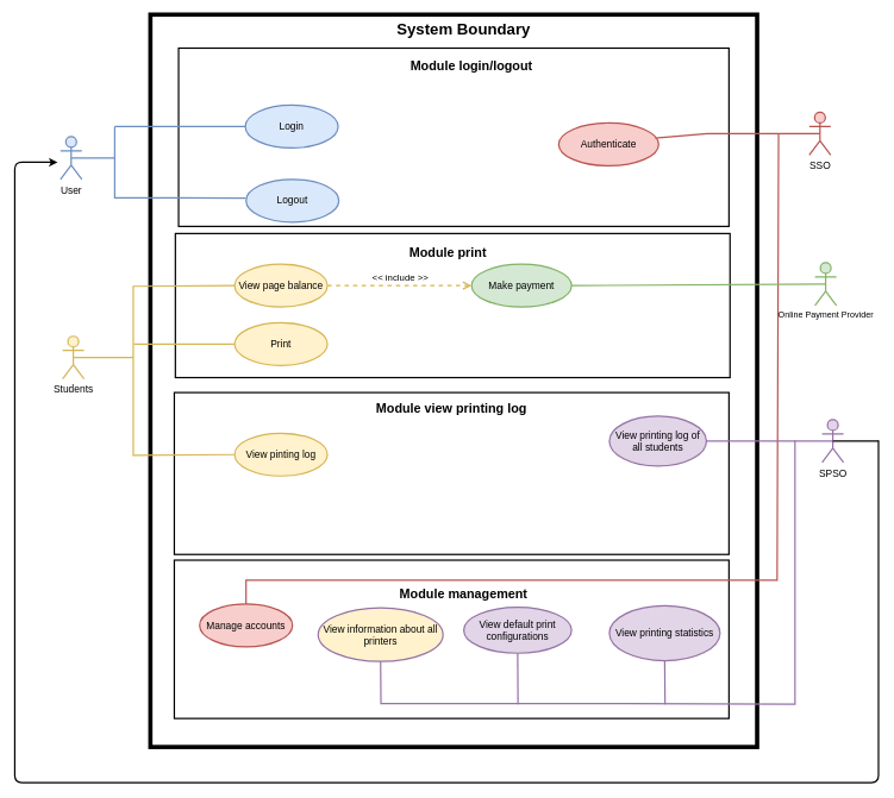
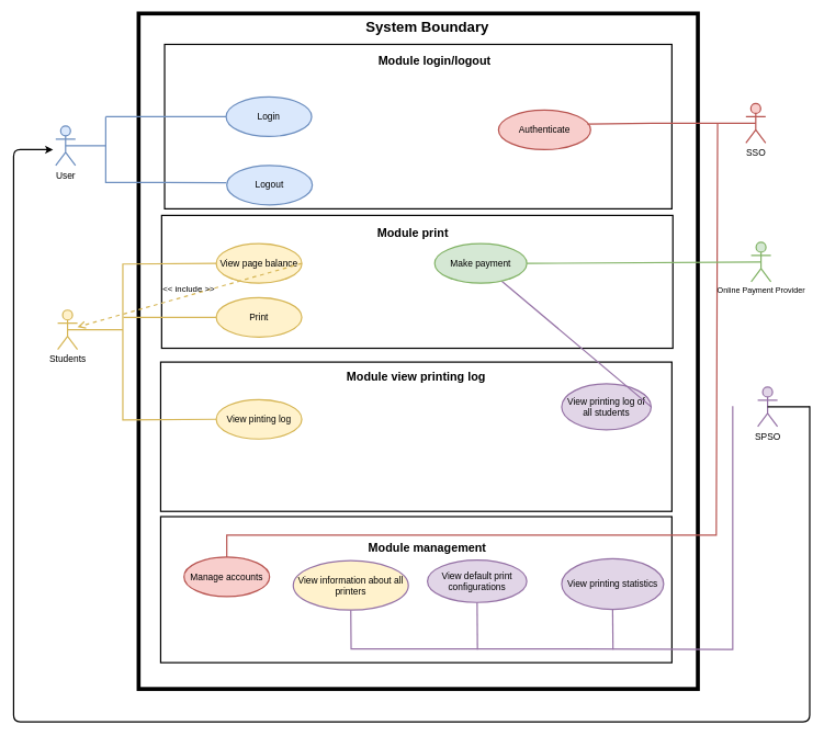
  <mxCell id="0" />
  <mxCell id="1" parent="0" />
  <mxCell id="2" value="" style="rounded=0;whiteSpace=wrap;html=1;fillColor=none;strokeWidth=2;labelBackgroundColor=none;movable=1;resizable=1;rotatable=1;deletable=1;editable=1;locked=0;connectable=1;" vertex="1" parent="1"><mxGeometry x="243.5" y="785" width="777" height="222" as="geometry" /></mxCell>
  <mxCell id="3" value="" style="html=1;points=[[0,0,0,0,5],[0,1,0,0,-5],[1,0,0,0,5],[1,1,0,0,-5]];perimeter=orthogonalPerimeter;outlineConnect=0;targetShapes=umlLifeline;portConstraint=eastwest;newEdgeStyle={&quot;curved&quot;:0,&quot;rounded&quot;:0};labelBackgroundColor=none;fillColor=none;strokeWidth=6;movable=1;resizable=1;rotatable=1;deletable=1;editable=1;locked=0;connectable=1;" vertex="1" parent="1"><mxGeometry x="210" y="20" width="850" height="1027" as="geometry" /></mxCell>
  <mxCell id="4" value="" style="rounded=0;whiteSpace=wrap;html=1;fillColor=none;strokeWidth=2;labelBackgroundColor=none;movable=1;resizable=1;rotatable=1;deletable=1;editable=1;locked=0;connectable=1;" vertex="1" parent="1"><mxGeometry x="243.5" y="550" width="777" height="227" as="geometry" /></mxCell>
  <mxCell id="5" value="" style="rounded=0;whiteSpace=wrap;html=1;fillColor=none;strokeWidth=2;labelBackgroundColor=none;movable=1;resizable=1;rotatable=1;deletable=1;editable=1;locked=0;connectable=1;" vertex="1" parent="1"><mxGeometry x="245" y="327" width="777" height="202" as="geometry" /></mxCell>
  <mxCell id="6" value="" style="rounded=0;whiteSpace=wrap;html=1;strokeWidth=2;labelBackgroundColor=none;movable=1;resizable=1;rotatable=1;deletable=1;editable=1;locked=0;connectable=1;fillColor=none;" vertex="1" parent="1"><mxGeometry x="249.5" y="67" width="771" height="250" as="geometry" /></mxCell>
  <mxCell id="7" value="SSO" style="shape=umlActor;verticalLabelPosition=bottom;verticalAlign=top;html=1;outlineConnect=0;fontSize=14;strokeWidth=2;labelBackgroundColor=none;fillColor=#f8cecc;strokeColor=#b85450;movable=1;resizable=1;rotatable=1;deletable=1;editable=1;locked=0;connectable=1;" vertex="1" parent="1"><mxGeometry x="1133" y="157" width="30" height="60" as="geometry" /></mxCell>
  <mxCell id="8" value="" style="endArrow=none;html=1;rounded=0;strokeWidth=2;labelBackgroundColor=none;fontColor=default;movable=1;resizable=1;rotatable=1;deletable=1;editable=1;locked=0;connectable=1;" edge="1" parent="1"><mxGeometry width="50" height="50" relative="1" as="geometry"><mxPoint x="1198" y="230.5" as="sourcePoint" /><mxPoint x="1198" y="230.5" as="targetPoint" /></mxGeometry></mxCell>
  <mxCell id="9" value="Login" style="ellipse;whiteSpace=wrap;html=1;fillColor=#dae8fc;fontSize=14;strokeWidth=2;labelBackgroundColor=none;strokeColor=#6c8ebf;movable=1;resizable=1;rotatable=1;deletable=1;editable=1;locked=0;connectable=1;" vertex="1" parent="1"><mxGeometry x="343" y="147" width="130" height="60" as="geometry" /></mxCell>
  <mxCell id="10" value="Print" style="ellipse;whiteSpace=wrap;html=1;fillColor=#fff2cc;fontSize=14;strokeWidth=2;labelBackgroundColor=none;strokeColor=#d6b656;movable=1;resizable=1;rotatable=1;deletable=1;editable=1;locked=0;connectable=1;" vertex="1" parent="1"><mxGeometry x="328" y="452" width="130" height="60" as="geometry" /></mxCell>
  <mxCell id="11" value="View page balance" style="ellipse;whiteSpace=wrap;html=1;fontSize=14;strokeWidth=2;labelBackgroundColor=none;fillColor=#fff2cc;strokeColor=#d6b656;movable=1;resizable=1;rotatable=1;deletable=1;editable=1;locked=0;connectable=1;" vertex="1" parent="1"><mxGeometry x="328" y="370" width="130" height="60" as="geometry" /></mxCell>
  <mxCell id="12" value="Manage accounts" style="ellipse;whiteSpace=wrap;html=1;fontSize=14;strokeWidth=2;labelBackgroundColor=none;fillColor=#f8cecc;strokeColor=#b85450;movable=1;resizable=1;rotatable=1;deletable=1;editable=1;locked=0;connectable=1;" vertex="1" parent="1"><mxGeometry x="279" y="846.5" width="130" height="60" as="geometry" /></mxCell>
  <mxCell id="13" value="View default print configurations" style="ellipse;whiteSpace=wrap;html=1;fontSize=14;strokeWidth=2;labelBackgroundColor=none;fillColor=#e1d5e7;strokeColor=#9673a6;movable=1;resizable=1;rotatable=1;deletable=1;editable=1;locked=0;connectable=1;" vertex="1" parent="1"><mxGeometry x="649" y="851" width="151" height="64.5" as="geometry" /></mxCell>
  <mxCell id="14" value="View printing log of all students" style="ellipse;whiteSpace=wrap;html=1;fontSize=14;strokeWidth=2;labelBackgroundColor=none;fillColor=#e1d5e7;strokeColor=#9673a6;movable=1;resizable=1;rotatable=1;deletable=1;editable=1;locked=0;connectable=1;" vertex="1" parent="1"><mxGeometry x="853" y="583.13" width="136" height="69.75" as="geometry" /></mxCell>
  <mxCell id="15" value="View printing statistics" style="ellipse;whiteSpace=wrap;html=1;fontSize=14;strokeWidth=2;labelBackgroundColor=none;fillColor=#e1d5e7;strokeColor=#9673a6;movable=1;resizable=1;rotatable=1;deletable=1;editable=1;locked=0;connectable=1;" vertex="1" parent="1"><mxGeometry x="853" y="849" width="155" height="77" as="geometry" /></mxCell>
  <mxCell id="16" style="edgeStyle=orthogonalEdgeStyle;rounded=0;orthogonalLoop=1;jettySize=auto;html=1;exitX=0.5;exitY=1;exitDx=0;exitDy=0;strokeWidth=2;labelBackgroundColor=none;fontColor=default;movable=1;resizable=1;rotatable=1;deletable=1;editable=1;locked=0;connectable=1;" edge="1" parent="1"><mxGeometry relative="1" as="geometry"><mxPoint x="473" y="470.5" as="sourcePoint" /><mxPoint x="473" y="470.5" as="targetPoint" /></mxGeometry></mxCell>
  <mxCell id="17" value="View pinting log" style="ellipse;whiteSpace=wrap;html=1;fontSize=14;strokeWidth=2;labelBackgroundColor=none;fillColor=#fff2cc;strokeColor=#d6b656;movable=1;resizable=1;rotatable=1;deletable=1;editable=1;locked=0;connectable=1;" vertex="1" parent="1"><mxGeometry x="328" y="607" width="130" height="60" as="geometry" /></mxCell>
  <mxCell id="18" value="" style="endArrow=none;html=1;rounded=0;strokeWidth=2;labelBackgroundColor=none;fontColor=default;fillColor=#dae8fc;strokeColor=#6c8ebf;movable=1;resizable=1;rotatable=1;deletable=1;editable=1;locked=0;connectable=1;" edge="1" parent="1" target="9"><mxGeometry width="50" height="50" relative="1" as="geometry"><mxPoint x="160" y="177" as="sourcePoint" /><mxPoint x="319" y="174" as="targetPoint" /></mxGeometry></mxCell>
  <mxCell id="19" value="" style="endArrow=none;html=1;rounded=0;entryX=0;entryY=0.5;entryDx=0;entryDy=0;strokeWidth=2;labelBackgroundColor=none;fontColor=default;fillColor=#fff2cc;strokeColor=#d6b656;movable=1;resizable=1;rotatable=1;deletable=1;editable=1;locked=0;connectable=1;" edge="1" parent="1" target="10"><mxGeometry width="50" height="50" relative="1" as="geometry"><mxPoint x="187" y="482" as="sourcePoint" /><mxPoint x="208" y="450.5" as="targetPoint" /></mxGeometry></mxCell>
  <mxCell id="20" value="" style="endArrow=none;html=1;rounded=0;entryX=0;entryY=0.5;entryDx=0;entryDy=0;strokeWidth=2;labelBackgroundColor=none;fontColor=default;exitX=0;exitY=0.5;exitDx=0;exitDy=0;fillColor=#fff2cc;strokeColor=#d6b656;movable=1;resizable=1;rotatable=1;deletable=1;editable=1;locked=0;connectable=1;" edge="1" parent="1" source="11" target="17"><mxGeometry width="50" height="50" relative="1" as="geometry"><mxPoint x="184" y="370" as="sourcePoint" /><mxPoint x="208" y="450.5" as="targetPoint" /><Array as="points"><mxPoint x="186" y="401" /><mxPoint x="186" y="638" /></Array></mxGeometry></mxCell>
  <mxCell id="21" value="" style="endArrow=none;html=1;rounded=0;exitX=0.5;exitY=0;exitDx=0;exitDy=0;strokeWidth=2;labelBackgroundColor=none;fontColor=default;fillColor=#f8cecc;strokeColor=#b85450;movable=1;resizable=1;rotatable=1;deletable=1;editable=1;locked=0;connectable=1;" edge="1" parent="1" source="12"><mxGeometry width="50" height="50" relative="1" as="geometry"><mxPoint x="1028" y="280.5" as="sourcePoint" /><mxPoint x="1090" y="187" as="targetPoint" /><Array as="points"><mxPoint x="344" y="813" /><mxPoint x="1088" y="813" /></Array></mxGeometry></mxCell>
  <mxCell id="22" value="" style="endArrow=none;html=1;rounded=0;strokeWidth=2;labelBackgroundColor=none;fontColor=default;exitX=0.5;exitY=1;exitDx=0;exitDy=0;fillColor=#e1d5e7;strokeColor=#9673a6;movable=1;resizable=1;rotatable=1;deletable=1;editable=1;locked=0;connectable=1;" edge="1" parent="1" source="13"><mxGeometry width="50" height="50" relative="1" as="geometry"><mxPoint x="1028" y="550.5" as="sourcePoint" /><mxPoint x="725" y="987" as="targetPoint" /></mxGeometry></mxCell>
- <mxCell id="23" value="" style="endArrow=none;html=1;rounded=0;exitX=1;exitY=0.5;exitDx=0;exitDy=0;strokeWidth=2;labelBackgroundColor=none;fontColor=default;entryX=0.5;entryY=0.5;entryDx=0;entryDy=0;entryPerimeter=0;fillColor=#e1d5e7;strokeColor=#9673a6;movable=1;resizable=1;rotatable=1;deletable=1;editable=1;locked=0;connectable=1;" edge="1" parent="1" source="14" target="38"><mxGeometry width="50" height="50" relative="1" as="geometry"><mxPoint x="840" y="685.75" as="sourcePoint" /><mxPoint x="1111" y="642" as="targetPoint" /></mxGeometry></mxCell>
+ <mxCell id="23" value="" style="endArrow=none;html=1;rounded=0;exitX=1;exitY=0.5;exitDx=0;exitDy=0;strokeWidth=2;labelBackgroundColor=none;fontColor=default;fillColor=#e1d5e7;strokeColor=#9673a6;movable=1;resizable=1;rotatable=1;deletable=1;editable=1;locked=0;connectable=1;" edge="1" parent="1" source="14" target="25"><mxGeometry width="50" height="50" relative="1" as="geometry"><mxPoint x="840" y="685.75" as="sourcePoint" /><mxPoint x="1111" y="642" as="targetPoint" /></mxGeometry></mxCell>
  <mxCell id="24" value="" style="endArrow=none;html=1;rounded=0;exitX=0.5;exitY=1;exitDx=0;exitDy=0;strokeWidth=2;labelBackgroundColor=none;fontColor=default;fillColor=#e1d5e7;strokeColor=#9673a6;movable=1;resizable=1;rotatable=1;deletable=1;editable=1;locked=0;connectable=1;" edge="1" parent="1" source="15"><mxGeometry width="50" height="50" relative="1" as="geometry"><mxPoint x="1028" y="550.5" as="sourcePoint" /><mxPoint x="931" y="987" as="targetPoint" /></mxGeometry></mxCell>
  <mxCell id="25" value="Make payment" style="ellipse;whiteSpace=wrap;html=1;fontSize=14;strokeWidth=2;labelBackgroundColor=none;fillColor=#d5e8d4;strokeColor=#82b366;movable=1;resizable=1;rotatable=1;deletable=1;editable=1;locked=0;connectable=1;" vertex="1" parent="1"><mxGeometry x="660" y="370" width="140" height="60" as="geometry" /></mxCell>
  <mxCell id="26" value="View information about all printers" style="ellipse;whiteSpace=wrap;html=1;fontSize=14;strokeWidth=2;labelBackgroundColor=none;fillColor=#fff2cc;strokeColor=#9673a6;movable=1;resizable=1;rotatable=1;deletable=1;editable=1;locked=0;connectable=1;" vertex="1" parent="1"><mxGeometry x="445" y="852" width="175" height="75" as="geometry" /></mxCell>
  <mxCell id="27" value="" style="endArrow=none;html=1;rounded=0;strokeWidth=2;labelBackgroundColor=none;fontColor=default;entryX=0.5;entryY=1;entryDx=0;entryDy=0;fillColor=#e1d5e7;strokeColor=#9673a6;movable=1;resizable=1;rotatable=1;deletable=1;editable=1;locked=0;connectable=1;" edge="1" parent="1" target="26"><mxGeometry width="50" height="50" relative="1" as="geometry"><mxPoint x="1113" y="617" as="sourcePoint" /><mxPoint x="529" y="926" as="targetPoint" /><Array as="points"><mxPoint x="1113" y="987" /><mxPoint x="877" y="986" /><mxPoint x="533" y="986" /></Array></mxGeometry></mxCell>
  <mxCell id="28" value="Logout" style="ellipse;whiteSpace=wrap;html=1;fillColor=#dae8fc;fontSize=14;strokeWidth=2;labelBackgroundColor=none;strokeColor=#6c8ebf;movable=1;resizable=1;rotatable=1;deletable=1;editable=1;locked=0;connectable=1;" vertex="1" parent="1"><mxGeometry x="344" y="251" width="130" height="60" as="geometry" /></mxCell>
  <mxCell id="29" value="" style="endArrow=none;html=1;rounded=0;entryX=-0.004;entryY=0.439;entryDx=0;entryDy=0;strokeWidth=2;labelBackgroundColor=none;fontColor=default;fillColor=#dae8fc;strokeColor=#6c8ebf;movable=1;resizable=1;rotatable=1;deletable=1;editable=1;locked=0;connectable=1;entryPerimeter=0;" edge="1" parent="1" target="28"><mxGeometry width="50" height="50" relative="1" as="geometry"><mxPoint x="160" y="177" as="sourcePoint" /><mxPoint x="208" y="230.5" as="targetPoint" /><Array as="points"><mxPoint x="160" y="227" /><mxPoint x="160" y="277" /><mxPoint x="250" y="277" /></Array></mxGeometry></mxCell>
  <mxCell id="30" value="Online Payment Provider" style="shape=umlActor;verticalLabelPosition=bottom;verticalAlign=top;html=1;outlineConnect=0;strokeWidth=2;labelBackgroundColor=none;fillColor=#d5e8d4;strokeColor=#82b366;movable=1;resizable=1;rotatable=1;deletable=1;editable=1;locked=0;connectable=1;" vertex="1" parent="1"><mxGeometry x="1141" y="368" width="30" height="60" as="geometry" /></mxCell>
  <mxCell id="31" value="" style="endArrow=none;html=1;rounded=0;exitX=1;exitY=0.5;exitDx=0;exitDy=0;strokeWidth=2;labelBackgroundColor=none;fontColor=default;entryX=0.5;entryY=0.5;entryDx=0;entryDy=0;entryPerimeter=0;fillColor=#d5e8d4;strokeColor=#82b366;movable=1;resizable=1;rotatable=1;deletable=1;editable=1;locked=0;connectable=1;" edge="1" parent="1" source="25" target="30"><mxGeometry width="50" height="50" relative="1" as="geometry"><mxPoint x="667" y="730.5" as="sourcePoint" /><mxPoint x="632" y="704.5" as="targetPoint" /></mxGeometry></mxCell>
  <mxCell id="32" value="Students" style="shape=umlActor;verticalLabelPosition=bottom;verticalAlign=top;html=1;outlineConnect=0;fontSize=14;strokeWidth=2;labelBackgroundColor=none;fillColor=#fff2cc;strokeColor=#d6b656;movable=1;resizable=1;rotatable=1;deletable=1;editable=1;locked=0;connectable=1;" vertex="1" parent="1"><mxGeometry x="87" y="471" width="30" height="60" as="geometry" /></mxCell>
  <mxCell id="33" value="User" style="shape=umlActor;verticalLabelPosition=bottom;verticalAlign=top;html=1;outlineConnect=0;fontSize=14;strokeWidth=2;labelBackgroundColor=none;fillColor=#dae8fc;strokeColor=#6c8ebf;movable=1;resizable=1;rotatable=1;deletable=1;editable=1;locked=0;connectable=1;" vertex="1" parent="1"><mxGeometry x="84" y="191" width="30" height="60" as="geometry" /></mxCell>
  <mxCell id="34" value="&lt;font style=&quot;font-size: 22px;&quot;&gt;&lt;b&gt;System Boundary&lt;/b&gt;&lt;/font&gt;" style="text;html=1;strokeColor=none;fillColor=none;align=center;verticalAlign=middle;whiteSpace=wrap;rounded=0;strokeWidth=2;labelBackgroundColor=none;movable=1;resizable=1;rotatable=1;deletable=1;editable=1;locked=0;connectable=1;" vertex="1" parent="1"><mxGeometry x="531" y="26" width="236" height="30" as="geometry" /></mxCell>
  <mxCell id="35" value="&lt;font style=&quot;font-size: 18px;&quot;&gt;&lt;b&gt;Module login/logout&lt;/b&gt;&lt;/font&gt;" style="text;html=1;strokeColor=none;fillColor=none;align=center;verticalAlign=middle;whiteSpace=wrap;rounded=0;strokeWidth=2;labelBackgroundColor=none;movable=1;resizable=1;rotatable=1;deletable=1;editable=1;locked=0;connectable=1;" vertex="1" parent="1"><mxGeometry x="520" y="77" width="280" height="30" as="geometry" /></mxCell>
  <mxCell id="36" value="" style="endArrow=none;html=1;rounded=0;entryX=0.5;entryY=0.5;entryDx=0;entryDy=0;entryPerimeter=0;strokeWidth=2;labelBackgroundColor=none;fontColor=default;fillColor=#fff2cc;strokeColor=#d6b656;movable=1;resizable=1;rotatable=1;deletable=1;editable=1;locked=0;connectable=1;" edge="1" parent="1" target="32"><mxGeometry width="50" height="50" relative="1" as="geometry"><mxPoint x="186" y="501" as="sourcePoint" /><mxPoint x="305" y="516" as="targetPoint" /></mxGeometry></mxCell>
  <mxCell id="37" value="" style="endArrow=classic;html=1;rounded=1;jumpStyle=sharp;strokeWidth=2;labelBackgroundColor=none;fontColor=default;movable=1;resizable=1;rotatable=1;deletable=1;editable=1;locked=0;connectable=1;" edge="1" parent="1"><mxGeometry width="50" height="50" relative="1" as="geometry"><mxPoint x="1230" y="617" as="sourcePoint" /><mxPoint x="80" y="227" as="targetPoint" /><Array as="points"><mxPoint x="1230" y="1097" /><mxPoint x="620" y="1097" /><mxPoint x="20" y="1097" /><mxPoint x="20" y="657" /><mxPoint x="20" y="227" /></Array></mxGeometry></mxCell>
  <mxCell id="38" value="SPSO" style="shape=umlActor;verticalLabelPosition=bottom;verticalAlign=top;html=1;outlineConnect=0;fontSize=14;strokeWidth=2;labelBackgroundColor=none;fillColor=#e1d5e7;strokeColor=#9673a6;movable=1;resizable=1;rotatable=1;deletable=1;editable=1;locked=0;connectable=1;" vertex="1" parent="1"><mxGeometry x="1151" y="588" width="30" height="60" as="geometry" /></mxCell>
  <mxCell id="39" value="&lt;font style=&quot;font-size: 18px;&quot;&gt;&lt;b&gt;Module print&lt;/b&gt;&lt;/font&gt;" style="text;html=1;strokeColor=none;fillColor=none;align=center;verticalAlign=middle;whiteSpace=wrap;rounded=0;strokeWidth=2;labelBackgroundColor=none;movable=1;resizable=1;rotatable=1;deletable=1;editable=1;locked=0;connectable=1;" vertex="1" parent="1"><mxGeometry x="487" y="340" width="280" height="30" as="geometry" /></mxCell>
  <mxCell id="40" value="" style="endArrow=none;html=1;rounded=0;exitX=0.5;exitY=0.5;exitDx=0;exitDy=0;exitPerimeter=0;strokeWidth=2;labelBackgroundColor=none;fontColor=default;fillColor=#dae8fc;strokeColor=#6c8ebf;movable=1;resizable=1;rotatable=1;deletable=1;editable=1;locked=0;connectable=1;" edge="1" parent="1" source="33"><mxGeometry width="50" height="50" relative="1" as="geometry"><mxPoint x="178" y="258" as="sourcePoint" /><mxPoint x="160" y="221" as="targetPoint" /></mxGeometry></mxCell>
  <mxCell id="41" value="&lt;font style=&quot;font-size: 18px;&quot;&gt;&lt;b&gt;Module view printing log&lt;/b&gt;&lt;/font&gt;" style="text;html=1;strokeColor=none;fillColor=none;align=center;verticalAlign=middle;whiteSpace=wrap;rounded=0;strokeWidth=2;labelBackgroundColor=none;movable=1;resizable=1;rotatable=1;deletable=1;editable=1;locked=0;connectable=1;" vertex="1" parent="1"><mxGeometry x="492" y="558" width="280" height="30" as="geometry" /></mxCell>
  <mxCell id="42" value="" style="endArrow=none;html=1;rounded=0;entryX=0.5;entryY=0.5;entryDx=0;entryDy=0;entryPerimeter=0;fillColor=#f8cecc;strokeColor=#b85450;strokeWidth=2;movable=1;resizable=1;rotatable=1;deletable=1;editable=1;locked=0;connectable=1;" edge="1" parent="1" target="7"><mxGeometry width="50" height="50" relative="1" as="geometry"><mxPoint x="1090" y="187" as="sourcePoint" /><mxPoint x="1145" y="150" as="targetPoint" /></mxGeometry></mxCell>
  <mxCell id="43" value="" style="endArrow=none;html=1;rounded=0;exitX=0.5;exitY=0.5;exitDx=0;exitDy=0;exitPerimeter=0;strokeWidth=2;movable=1;resizable=1;rotatable=1;deletable=1;editable=1;locked=0;connectable=1;" edge="1" parent="1" source="38"><mxGeometry width="50" height="50" relative="1" as="geometry"><mxPoint x="1163" y="636.96" as="sourcePoint" /><mxPoint x="1230" y="618" as="targetPoint" /></mxGeometry></mxCell>
  <mxCell id="44" value="&lt;font style=&quot;font-size: 18px;&quot;&gt;&lt;b&gt;Module management&lt;/b&gt;&lt;/font&gt;" style="text;html=1;strokeColor=none;fillColor=none;align=center;verticalAlign=middle;whiteSpace=wrap;rounded=0;strokeWidth=2;labelBackgroundColor=none;movable=1;resizable=1;rotatable=1;deletable=1;editable=1;locked=0;connectable=1;" vertex="1" parent="1"><mxGeometry x="509" y="816.5" width="280" height="30" as="geometry" /></mxCell>
- <mxCell id="45" value="&lt;font style=&quot;font-size: 13px;&quot;&gt;&amp;lt;&amp;lt; include &amp;gt;&amp;gt;&lt;/font&gt;" style="html=1;verticalAlign=bottom;endArrow=open;dashed=1;endSize=8;curved=0;rounded=0;entryX=0;entryY=0.5;entryDx=0;entryDy=0;exitX=1;exitY=0.5;exitDx=0;exitDy=0;strokeWidth=2;labelBackgroundColor=none;fontColor=default;fillColor=#fff2cc;strokeColor=#d6b656;movable=1;resizable=1;rotatable=1;deletable=1;editable=1;locked=0;connectable=1;" edge="1" parent="1" source="11" target="25"><mxGeometry x="0.008" relative="1" as="geometry"><mxPoint x="450" y="156" as="sourcePoint" /><mxPoint x="642" y="166" as="targetPoint" /><mxPoint as="offset" /></mxGeometry></mxCell>
- <mxCell id="46" value="Authenticate" style="ellipse;whiteSpace=wrap;html=1;fontSize=14;strokeWidth=2;labelBackgroundColor=none;fillColor=#f8cecc;strokeColor=#b85450;movable=1;resizable=1;rotatable=1;deletable=1;editable=1;locked=0;connectable=1;" vertex="1" parent="1"><mxGeometry x="782" y="172" width="140" height="60" as="geometry" /></mxCell>
+ <mxCell id="45" value="&lt;font style=&quot;font-size: 13px;&quot;&gt;&amp;lt;&amp;lt; include &amp;gt;&amp;gt;&lt;/font&gt;" style="html=1;verticalAlign=bottom;endArrow=open;dashed=1;endSize=8;curved=0;rounded=0;exitX=1;exitY=0.5;exitDx=0;exitDy=0;strokeWidth=2;labelBackgroundColor=none;fontColor=default;fillColor=#fff2cc;strokeColor=#d6b656;movable=1;resizable=1;rotatable=1;deletable=1;editable=1;locked=0;connectable=1;" edge="1" parent="1" source="11" target="32"><mxGeometry x="0.008" relative="1" as="geometry"><mxPoint x="450" y="156" as="sourcePoint" /><mxPoint x="642" y="166" as="targetPoint" /><mxPoint as="offset" /></mxGeometry></mxCell>
+ <mxCell id="46" value="Authenticate" style="ellipse;whiteSpace=wrap;html=1;fontSize=14;strokeWidth=2;labelBackgroundColor=none;fillColor=#f8cecc;strokeColor=#b85450;movable=1;resizable=1;rotatable=1;deletable=1;editable=1;locked=0;connectable=1;" vertex="1" parent="1"><mxGeometry x="757" y="167" width="140" height="60" as="geometry" /></mxCell>
  <mxCell id="47" value="" style="endArrow=none;html=1;rounded=0;strokeWidth=2;labelBackgroundColor=none;fontColor=default;fillColor=#f8cecc;strokeColor=#b85450;movable=1;resizable=1;rotatable=1;deletable=1;editable=1;locked=0;connectable=1;exitX=0.965;exitY=0.352;exitDx=0;exitDy=0;exitPerimeter=0;" edge="1" parent="1" source="46"><mxGeometry width="50" height="50" relative="1" as="geometry"><mxPoint x="910" y="187" as="sourcePoint" /><mxPoint x="1090" y="187" as="targetPoint" /><Array as="points"><mxPoint x="990" y="187" /></Array></mxGeometry></mxCell>
